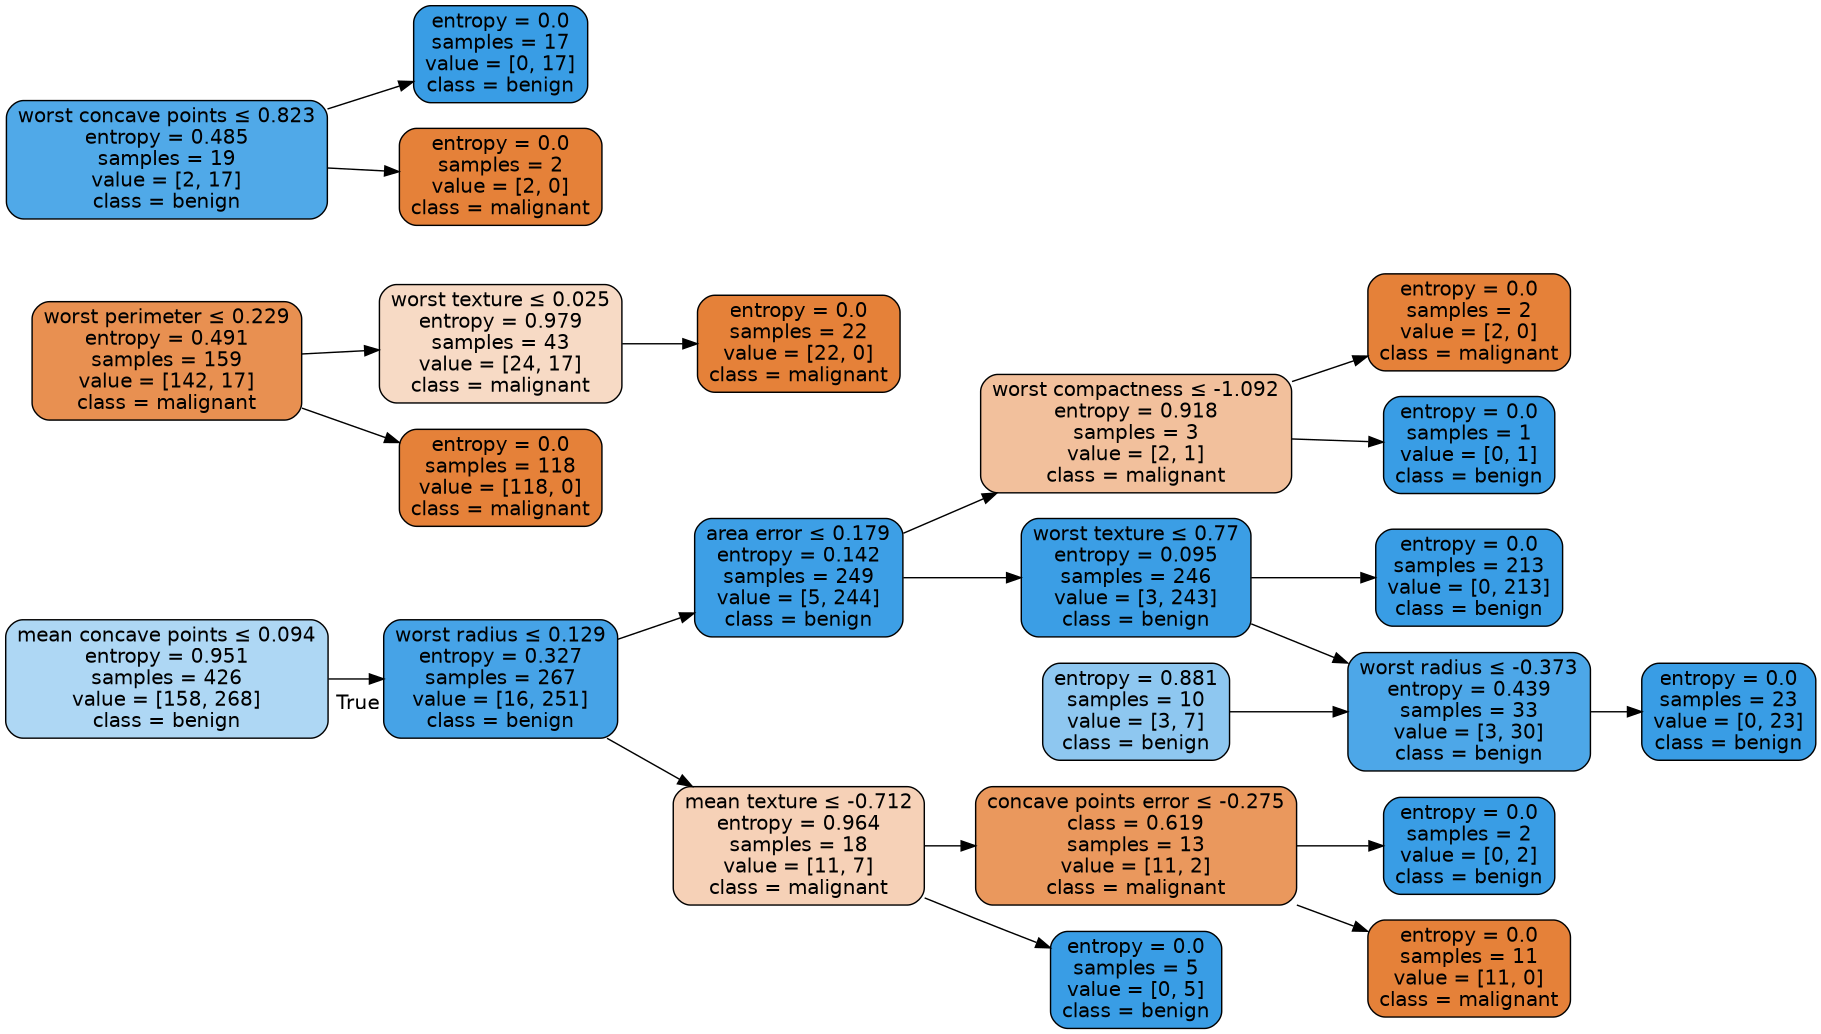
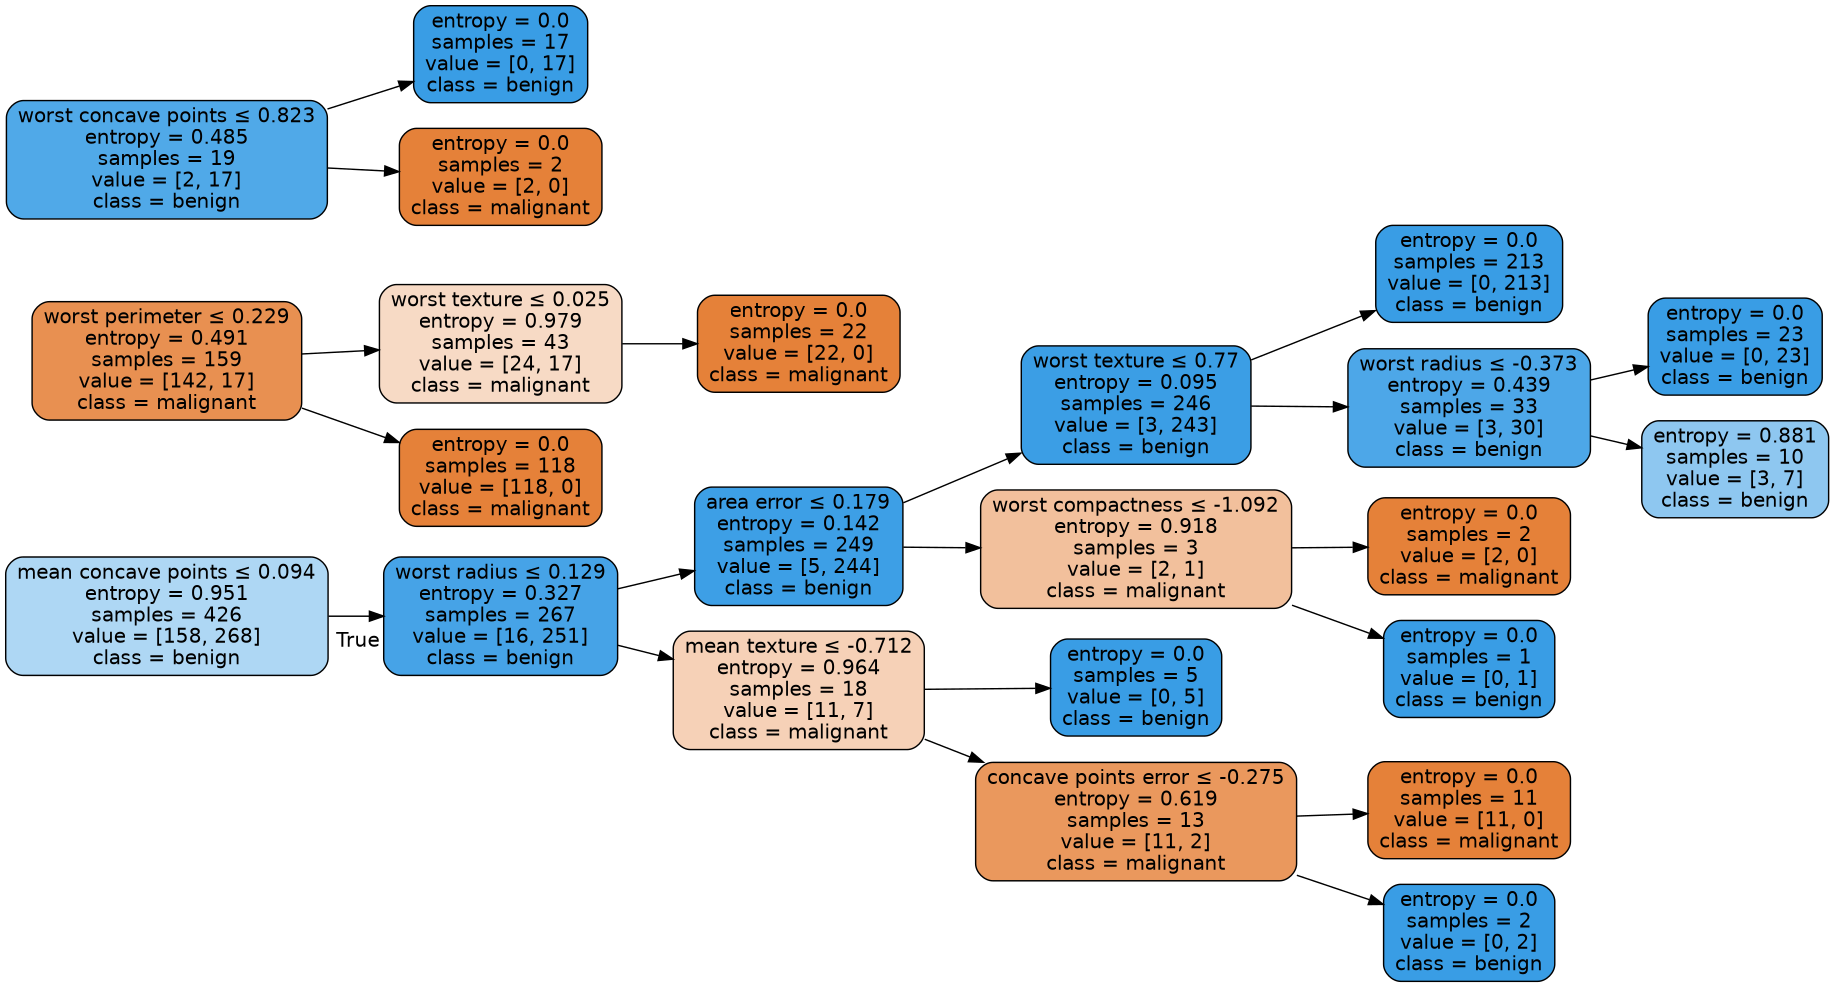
  digraph {
    rankdir=LR
    node [color=black fillcolor="#399de5" fontname=helvetica shape=box style="filled, rounded"]
    edge [fontname=helvetica]
    n1 [fillcolor="#aed7f4" label=<mean concave points &le; 0.094<br/>entropy = 0.951<br/>samples = 426<br/>value = [158, 268]<br/>class = benign>]
    n2 [fillcolor="#46a3e7" label=<worst radius &le; 0.129<br/>entropy = 0.327<br/>samples = 267<br/>value = [16, 251]<br/>class = benign>]
    n3 [fillcolor="#3d9fe6" label=<area error &le; 0.179<br/>entropy = 0.142<br/>samples = 249<br/>value = [5, 244]<br/>class = benign>]
    n4 [fillcolor="#f6d1b7" label=<mean texture &le; -0.712<br/>entropy = 0.964<br/>samples = 18<br/>value = [11, 7]<br/>class = malignant>]
    n5 [fillcolor="#e89051" label=<worst perimeter &le; 0.229<br/>entropy = 0.491<br/>samples = 159<br/>value = [142, 17]<br/>class = malignant>]
    n6 [fillcolor="#f7dac5" label=<worst texture &le; 0.025<br/>entropy = 0.979<br/>samples = 43<br/>value = [24, 17]<br/>class = malignant>]
    n7 [fillcolor="#e58139" label=<entropy = 0.0<br/>samples = 118<br/>value = [118, 0]<br/>class = malignant>]
    n8 [fillcolor="#3b9ee5" label=<worst texture &le; 0.77<br/>entropy = 0.095<br/>samples = 246<br/>value = [3, 243]<br/>class = benign>]
    n9 [fillcolor="#f2c09c" label=<worst compactness &le; -1.092<br/>entropy = 0.918<br/>samples = 3<br/>value = [2, 1]<br/>class = malignant>]
    n10 [label=<entropy = 0.0<br/>samples = 5<br/>value = [0, 5]<br/>class = benign>]
-   n11 [fillcolor="#ea985d" label=<concave points error &le; -0.275<br/>class = 0.619<br/>samples = 13<br/>value = [11, 2]<br/>class = malignant>]
+   n11 [fillcolor="#ea985d" label=<concave points error &le; -0.275<br/>entropy = 0.619<br/>samples = 13<br/>value = [11, 2]<br/>class = malignant>]
    n12 [label=<entropy = 0.0<br/>samples = 213<br/>value = [0, 213]<br/>class = benign>]
    n13 [fillcolor="#4da7e8" label=<worst radius &le; -0.373<br/>entropy = 0.439<br/>samples = 33<br/>value = [3, 30]<br/>class = benign>]
    n14 [fillcolor="#e58139" label=<entropy = 0.0<br/>samples = 2<br/>value = [2, 0]<br/>class = malignant>]
    n15 [label=<entropy = 0.0<br/>samples = 1<br/>value = [0, 1]<br/>class = benign>]
    n16 [label=<entropy = 0.0<br/>samples = 23<br/>value = [0, 23]<br/>class = benign>]
    n17 [fillcolor="#8ec7f0" label=<entropy = 0.881<br/>samples = 10<br/>value = [3, 7]<br/>class = benign>]
    n18 [fillcolor="#e58139" label=<entropy = 0.0<br/>samples = 11<br/>value = [11, 0]<br/>class = malignant>]
    n19 [label=<entropy = 0.0<br/>samples = 2<br/>value = [0, 2]<br/>class = benign>]
    n20 [fillcolor="#e58139" label=<entropy = 0.0<br/>samples = 22<br/>value = [22, 0]<br/>class = malignant>]
    n21 [fillcolor="#50a9e8" label=<worst concave points &le; 0.823<br/>entropy = 0.485<br/>samples = 19<br/>value = [2, 17]<br/>class = benign>]
    n22 [label=<entropy = 0.0<br/>samples = 17<br/>value = [0, 17]<br/>class = benign>]
    n23 [fillcolor="#e58139" label=<entropy = 0.0<br/>samples = 2<br/>value = [2, 0]<br/>class = malignant>]
    n1 -> n2 [headlabel=True labelangle=45 labeldistance=2.5]
    n2 -> n3
    n2 -> n4
    n3 -> n8
    n3 -> n9
    n4 -> n10
    n4 -> n11
    n5 -> n6
    n5 -> n7
    n6 -> n20
    n8 -> n12
    n8 -> n13
    n9 -> n14
    n9 -> n15
    n11 -> n18
    n11 -> n19
    n13 -> n16
-   n17 -> n13
+   n13 -> n17
    n21 -> n22
    n21 -> n23
  }
